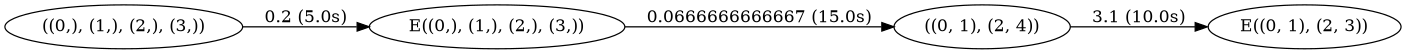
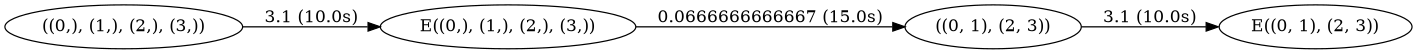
  digraph {
    rankdir=LR
    "((0,), (1,), (2,), (3,))"
    "E((0,), (1,), (2,), (3,))"
-   "((0, 1), (2, 3))" [label="((0, 1), (2, 4))"]
+   "((0, 1), (2, 3))"
    "E((0, 1), (2, 3))"
-   "((0,), (1,), (2,), (3,))" -> "E((0,), (1,), (2,), (3,))" [label="0.2 (5.0s)"]
+   "((0,), (1,), (2,), (3,))" -> "E((0,), (1,), (2,), (3,))" [label="3.1 (10.0s)"]
    "E((0,), (1,), (2,), (3,))" -> "((0, 1), (2, 3))" [label="0.0666666666667 (15.0s)"]
    "((0, 1), (2, 3))" -> "E((0, 1), (2, 3))" [label="3.1 (10.0s)"]
  }
